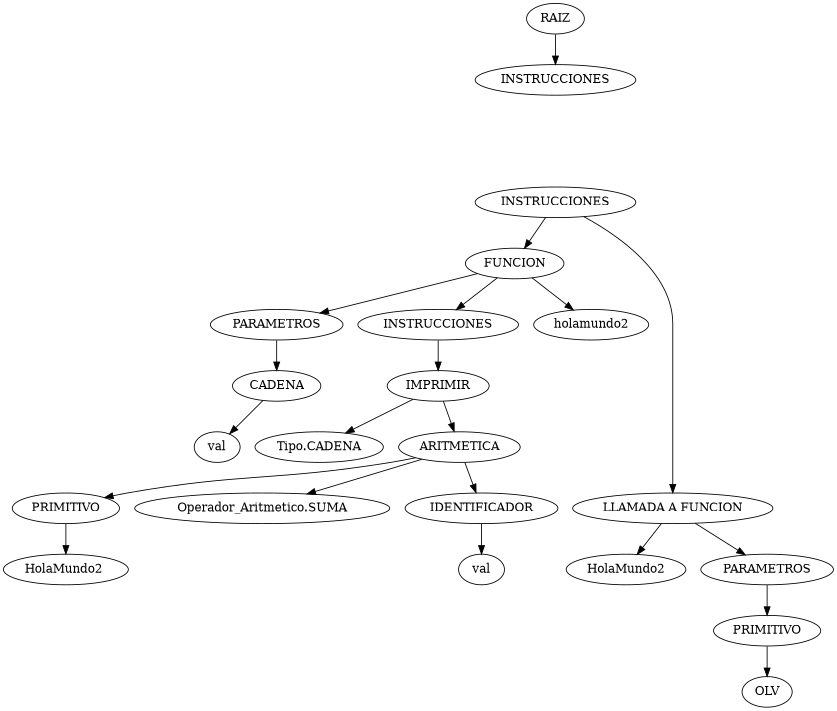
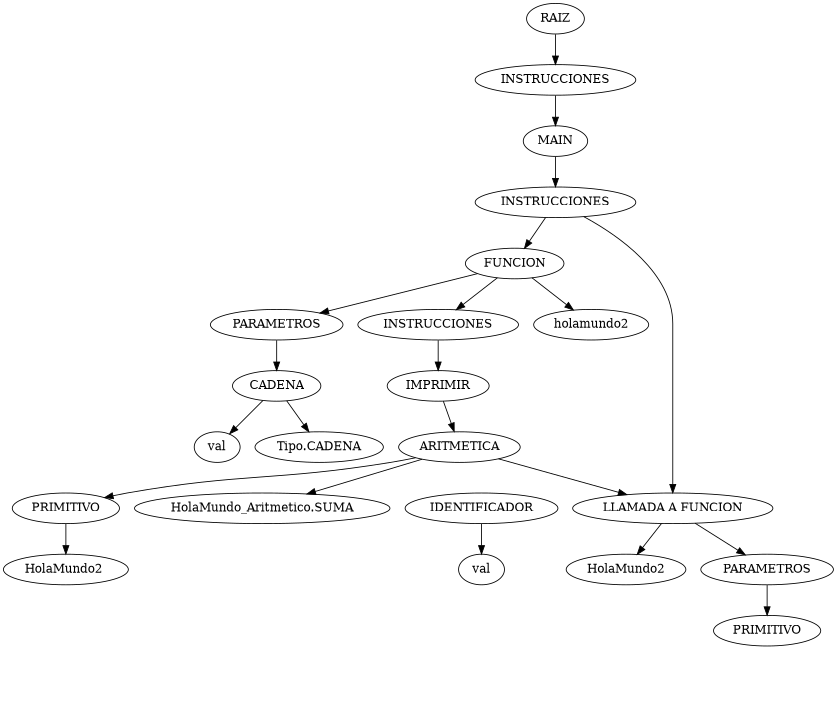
  digraph {
    n1 [label=RAIZ]
    n2 [label=INSTRUCCIONES]
+   n3 [label=MAIN]
    n4 [label=INSTRUCCIONES]
    n5 [label=FUNCION]
    n6 [label="LLAMADA A FUNCION"]
    n7 [label=holamundo2]
    n8 [label=PARAMETROS]
    n9 [label=INSTRUCCIONES]
    n10 [label=HolaMundo2]
    n11 [label=PARAMETROS]
    n12 [label=CADENA]
    n13 [label=IMPRIMIR]
    n14 [label="Tipo.CADENA"]
    n15 [label=val]
    n16 [label=ARITMETICA]
    n17 [label=PRIMITIVO]
-   n18 [label="Operador_Aritmetico.SUMA"]
+   n18 [label="HolaMundo_Aritmetico.SUMA"]
    n19 [label=IDENTIFICADOR]
    n20 [label="HolaMundo2 "]
    n21 [label=val]
    n22 [label=PRIMITIVO]
-   n23 [label=OLV]
    n1 -> n2
+   n2 -> n3
+   n3 -> n4
    n4 -> n5
    n4 -> n6
    n5 -> n7
    n5 -> n8
    n5 -> n9
    n6 -> n10
    n6 -> n11
    n8 -> n12
    n9 -> n13
    n11 -> n22
-   n13 -> n14
+   n12 -> n14
    n12 -> n15
    n13 -> n16
    n16 -> n17
    n16 -> n18
-   n16 -> n19
+   n16 -> n6
    n17 -> n20
    n19 -> n21
-   n22 -> n23
  }
